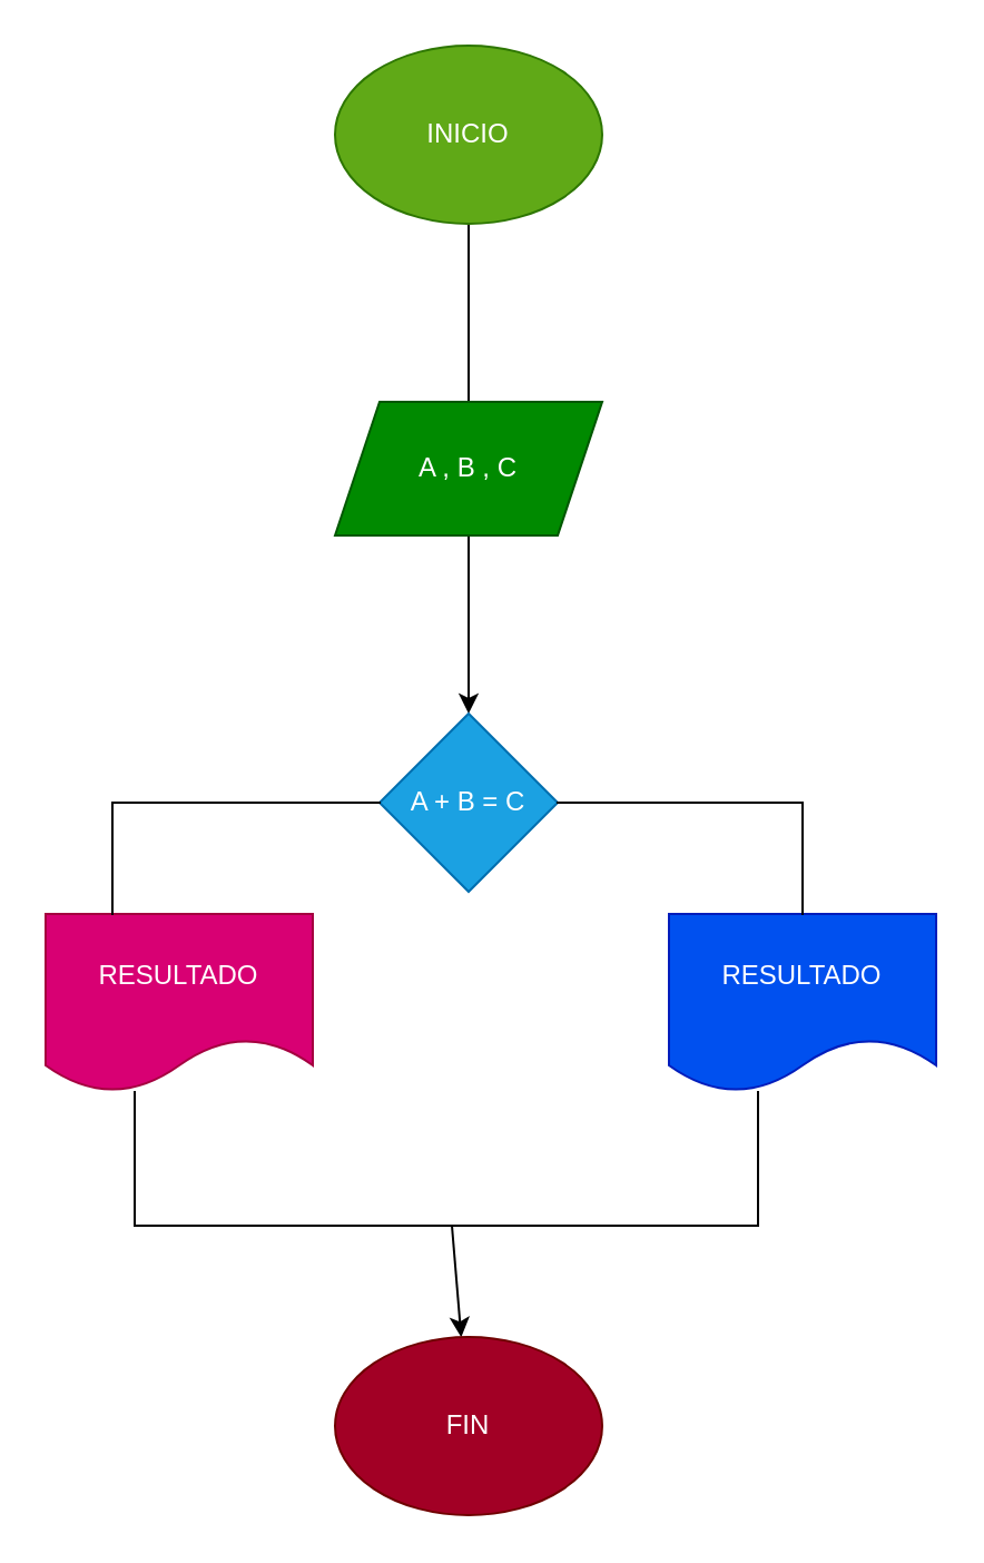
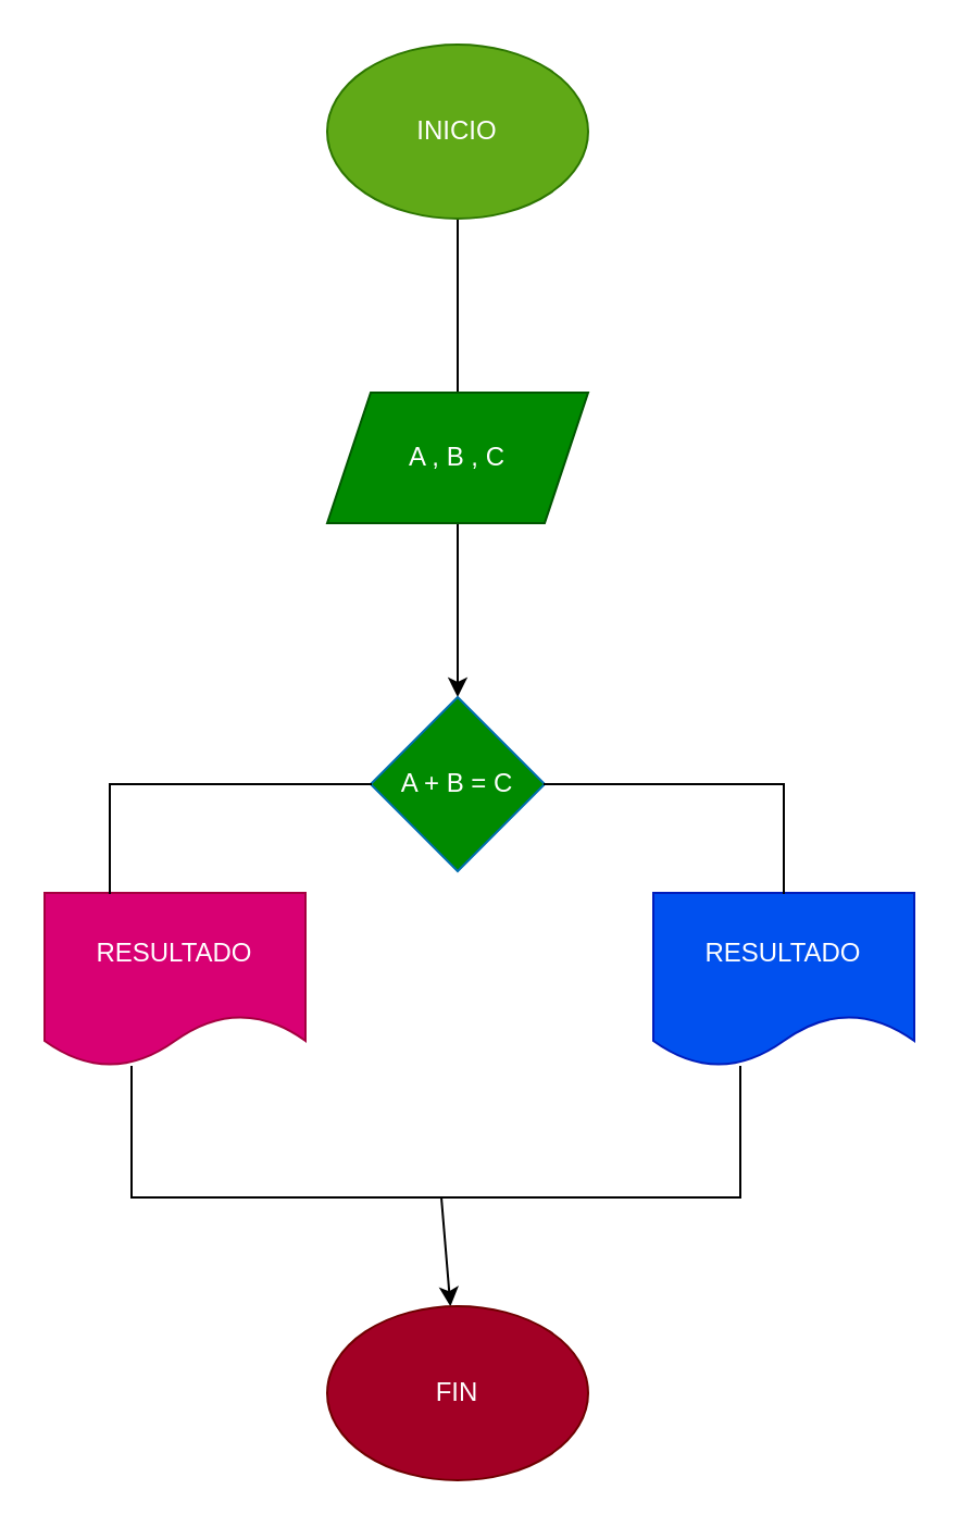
  <mxCell id="0" />
  <mxCell id="1" parent="0" />
  <mxCell id="2" value="" style="edgeStyle=none;html=1;endArrow=none;" edge="1" parent="1" source="3" target="5"><mxGeometry relative="1" as="geometry" /></mxCell>
  <mxCell id="3" value="INICIO" style="ellipse;whiteSpace=wrap;html=1;fillColor=#60a917;fontColor=#ffffff;strokeColor=#2D7600;" vertex="1" parent="1"><mxGeometry x="150" y="20" width="120" height="80" as="geometry" /></mxCell>
  <mxCell id="4" value="" style="edgeStyle=none;html=1;" edge="1" parent="1" source="5"><mxGeometry relative="1" as="geometry"><mxPoint x="210" y="320" as="targetPoint" /></mxGeometry></mxCell>
  <mxCell id="5" value="A , B , C" style="shape=parallelogram;perimeter=parallelogramPerimeter;whiteSpace=wrap;html=1;fixedSize=1;fillColor=#008a00;fontColor=#ffffff;strokeColor=#005700;" vertex="1" parent="1"><mxGeometry x="150" y="180" width="120" height="60" as="geometry" /></mxCell>
- <mxCell id="6" value="A + B = C" style="rhombus;whiteSpace=wrap;html=1;fillColor=#1ba1e2;fontColor=#ffffff;strokeColor=#006EAF;" vertex="1" parent="1"><mxGeometry x="170" y="320" width="80" height="80" as="geometry" /></mxCell>
+ <mxCell id="6" value="A + B = C" style="rhombus;whiteSpace=wrap;html=1;fillColor=#008a00;fontColor=#ffffff;strokeColor=#006EAF;" vertex="1" parent="1"><mxGeometry x="170" y="320" width="80" height="80" as="geometry" /></mxCell>
  <mxCell id="7" value="RESULTADO" style="shape=document;whiteSpace=wrap;html=1;boundedLbl=1;fillColor=#d80073;fontColor=#ffffff;strokeColor=#A50040;" vertex="1" parent="1"><mxGeometry x="20" y="410" width="120" height="80" as="geometry" /></mxCell>
  <mxCell id="8" value="RESULTADO" style="shape=document;whiteSpace=wrap;html=1;boundedLbl=1;fillColor=#0050ef;fontColor=#ffffff;strokeColor=#001DBC;" vertex="1" parent="1"><mxGeometry x="300" y="410" width="120" height="80" as="geometry" /></mxCell>
  <mxCell id="9" value="" style="shape=partialRectangle;whiteSpace=wrap;html=1;bottom=0;right=0;fillColor=none;" vertex="1" parent="1"><mxGeometry x="50" y="360" width="120" height="50" as="geometry" /></mxCell>
  <mxCell id="10" value="" style="shape=partialRectangle;whiteSpace=wrap;html=1;bottom=0;right=0;fillColor=none;direction=south;" vertex="1" parent="1"><mxGeometry x="250" y="360" width="110" height="50" as="geometry" /></mxCell>
  <mxCell id="11" value="" style="edgeStyle=none;html=1;" edge="1" parent="1" source="12" target="13"><mxGeometry relative="1" as="geometry" /></mxCell>
  <mxCell id="12" value="" style="shape=partialRectangle;whiteSpace=wrap;html=1;bottom=1;right=1;left=1;top=0;fillColor=none;routingCenterX=-0.5;" vertex="1" parent="1"><mxGeometry x="60" y="490" width="280" height="60" as="geometry" /></mxCell>
  <mxCell id="13" value="FIN" style="ellipse;whiteSpace=wrap;html=1;fillColor=#a20025;fontColor=#ffffff;strokeColor=#6F0000;" vertex="1" parent="1"><mxGeometry x="150" y="600" width="120" height="80" as="geometry" /></mxCell>
